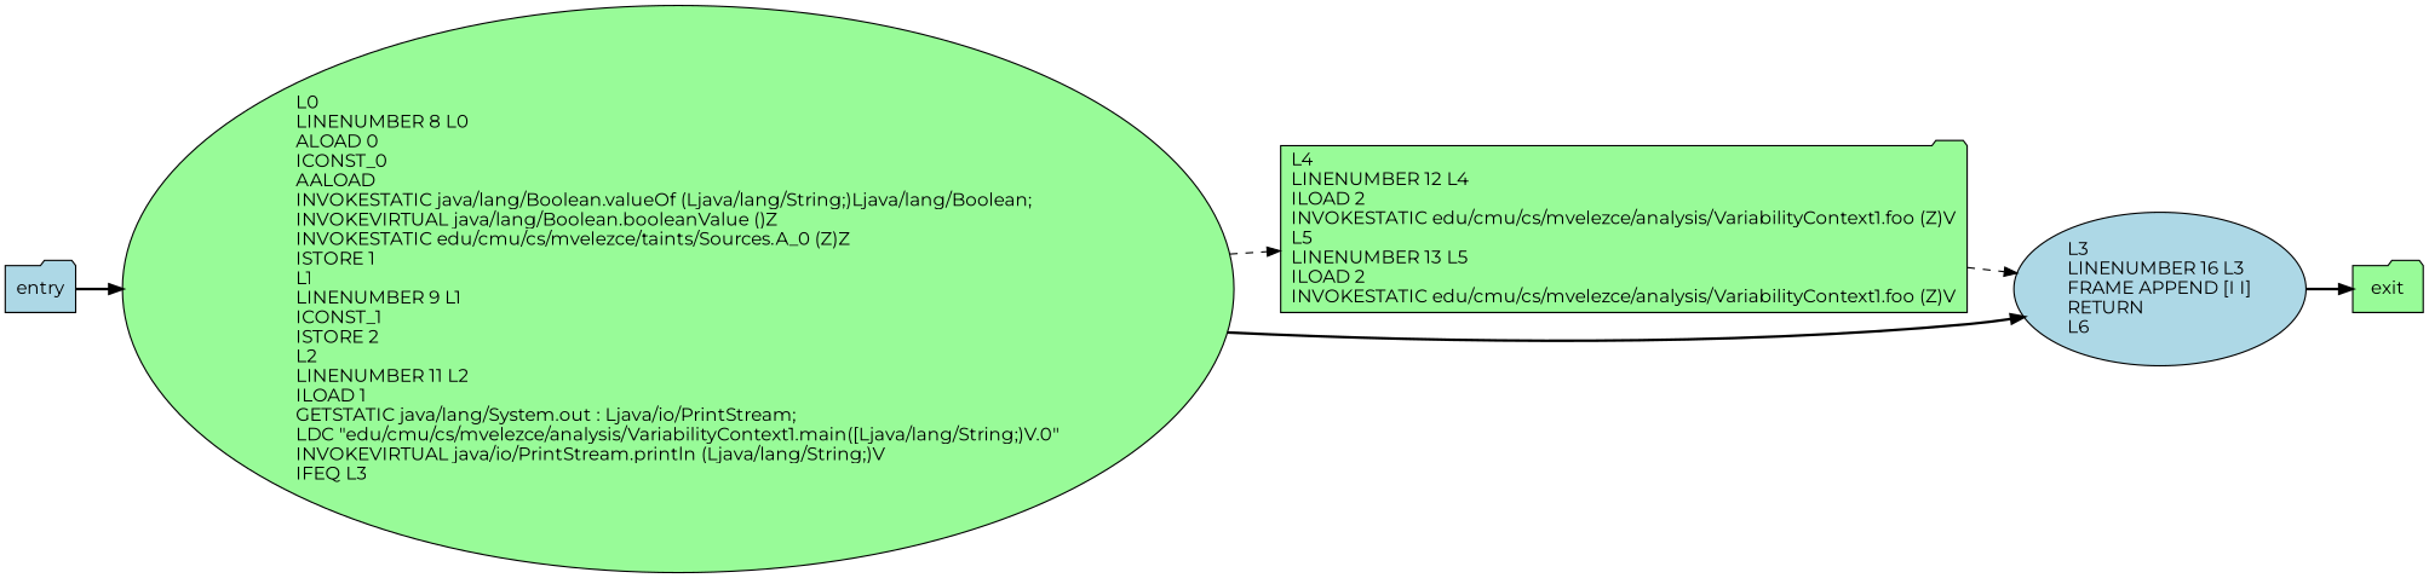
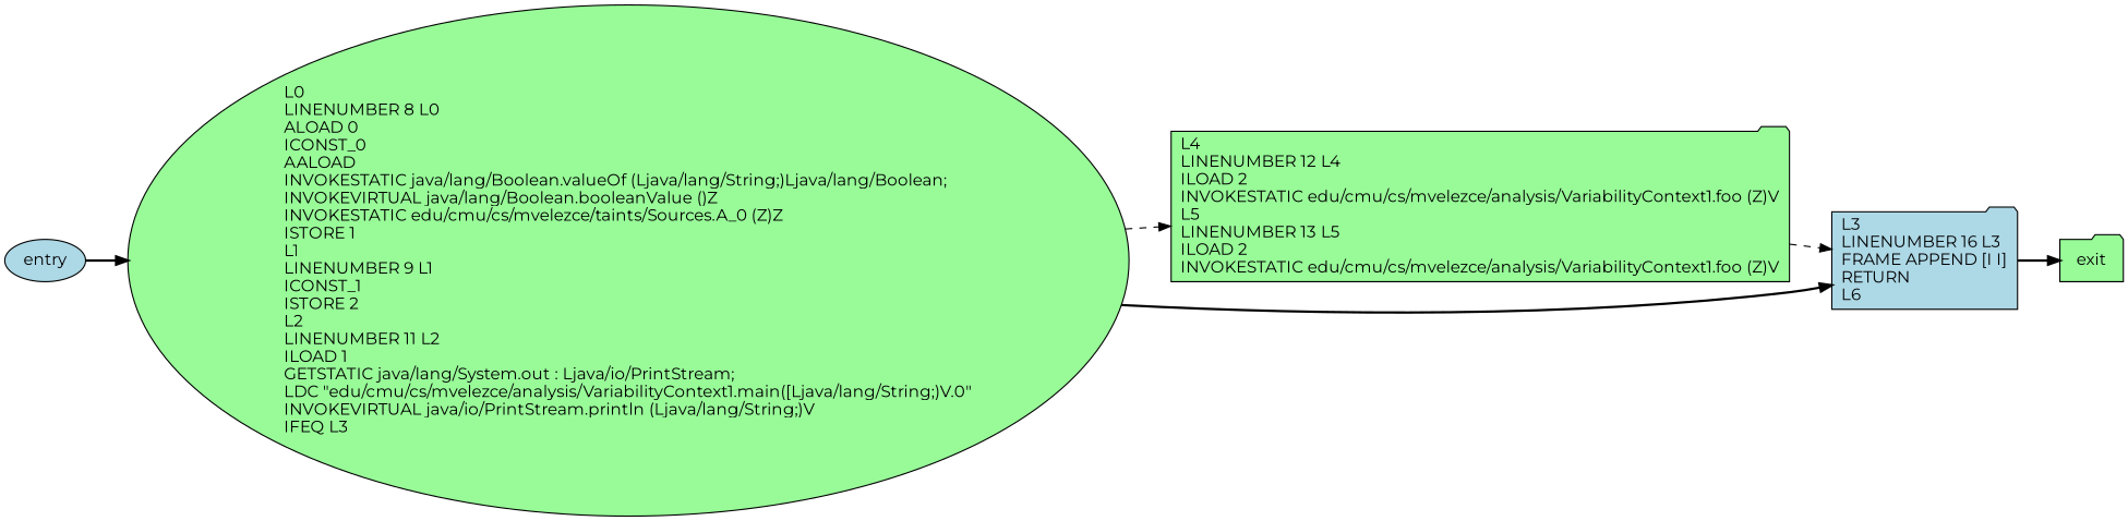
  digraph {
    fontname=Montserrat
    rankdir=LR
    node [fillcolor=palegreen fontname=Montserrat shape=folder style=filled]
    edge [fontname=Montserrat style=bold]
    n1 [label="L4\lLINENUMBER 12 L4\lILOAD 2\lINVOKESTATIC edu/cmu/cs/mvelezce/analysis/VariabilityContext1.foo (Z)V\lL5\lLINENUMBER 13 L5\lILOAD 2\lINVOKESTATIC edu/cmu/cs/mvelezce/analysis/VariabilityContext1.foo (Z)V\l"]
-   n2 [fillcolor=lightblue label="L3\lLINENUMBER 16 L3\lFRAME APPEND [I I]\lRETURN\lL6\l" shape=ellipse]
+   n2 [fillcolor=lightblue label="L3\lLINENUMBER 16 L3\lFRAME APPEND [I I]\lRETURN\lL6\l"]
    exit
    n4 [label="L0\lLINENUMBER 8 L0\lALOAD 0\lICONST_0\lAALOAD\lINVOKESTATIC java/lang/Boolean.valueOf (Ljava/lang/String;)Ljava/lang/Boolean;\lINVOKEVIRTUAL java/lang/Boolean.booleanValue ()Z\lINVOKESTATIC edu/cmu/cs/mvelezce/taints/Sources.A_0 (Z)Z\lISTORE 1\lL1\lLINENUMBER 9 L1\lICONST_1\lISTORE 2\lL2\lLINENUMBER 11 L2\lILOAD 1\lGETSTATIC java/lang/System.out : Ljava/io/PrintStream;\lLDC \"edu/cmu/cs/mvelezce/analysis/VariabilityContext1.main([Ljava/lang/String;)V.0\"\lINVOKEVIRTUAL java/io/PrintStream.println (Ljava/lang/String;)V\lIFEQ L3\l" shape=ellipse]
-   entry [fillcolor=lightblue]
+   entry [fillcolor=lightblue shape=ellipse]
    n1 -> n2 [style=dashed]
    n2 -> exit
    n4 -> n1 [style=dashed]
    n4 -> n2
    entry -> n4
  }
